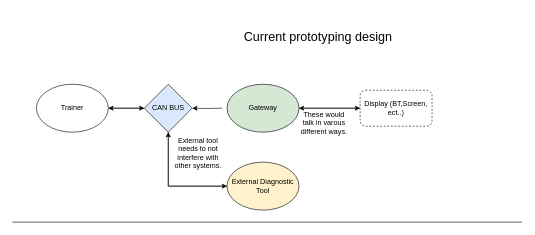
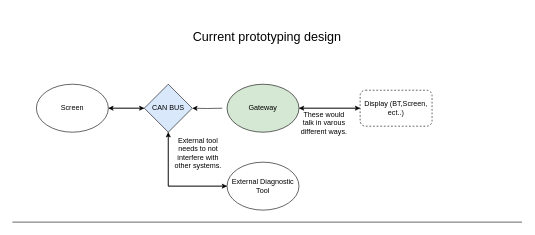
  <mxCell id="0" />
  <mxCell id="1" parent="0" />
  <mxCell id="2" style="edgeStyle=orthogonalEdgeStyle;rounded=0;orthogonalLoop=1;jettySize=auto;html=1;" edge="1" parent="1" source="3" target="12"><mxGeometry relative="1" as="geometry" /></mxCell>
- <mxCell id="3" value="Trainer" style="ellipse;whiteSpace=wrap;html=1;" vertex="1" parent="1"><mxGeometry x="60" y="140" width="120" height="80" as="geometry" /></mxCell>
+ <mxCell id="3" value="Screen" style="ellipse;whiteSpace=wrap;html=1;" vertex="1" parent="1"><mxGeometry x="60" y="140" width="120" height="80" as="geometry" /></mxCell>
  <mxCell id="4" style="edgeStyle=orthogonalEdgeStyle;rounded=0;orthogonalLoop=1;jettySize=auto;html=1;" edge="1" parent="1" target="12"><mxGeometry relative="1" as="geometry"><mxPoint x="370" y="180" as="sourcePoint" /></mxGeometry></mxCell>
  <mxCell id="5" style="edgeStyle=orthogonalEdgeStyle;rounded=0;orthogonalLoop=1;jettySize=auto;html=1;" edge="1" parent="1" source="6" target="14"><mxGeometry relative="1" as="geometry" /></mxCell>
  <mxCell id="6" value="Display (BT,Screen, ect..)" style="rounded=1;whiteSpace=wrap;html=1;dashed=1;" vertex="1" parent="1"><mxGeometry x="600" y="150" width="120" height="60" as="geometry" /></mxCell>
  <mxCell id="7" value="These would talk in varous different ways." style="text;html=1;align=center;verticalAlign=middle;whiteSpace=wrap;rounded=0;" vertex="1" parent="1"><mxGeometry x="500" y="190" width="80" height="30" as="geometry" /></mxCell>
- <mxCell id="8" value="&lt;font style=&quot;font-size: 21px;&quot;&gt;Current prototyping design&lt;/font&gt;" style="text;html=1;align=center;verticalAlign=middle;whiteSpace=wrap;rounded=0;" vertex="1" parent="1"><mxGeometry x="374" y="20" width="312" height="80" as="geometry" /></mxCell>
+ <mxCell id="8" value="&lt;font style=&quot;font-size: 21px;&quot;&gt;Current prototyping design&lt;/font&gt;" style="text;html=1;align=center;verticalAlign=middle;whiteSpace=wrap;rounded=0;" vertex="1" parent="1"><mxGeometry x="289" y="20" width="312" height="80" as="geometry" /></mxCell>
  <mxCell id="9" value="" style="endArrow=none;html=1;rounded=0;" edge="1" parent="1"><mxGeometry width="50" height="50" relative="1" as="geometry"><mxPoint y="370" as="sourcePoint" x="20" /><mxPoint x="870" y="370" as="targetPoint" /></mxGeometry></mxCell>
  <mxCell id="10" style="edgeStyle=orthogonalEdgeStyle;rounded=0;orthogonalLoop=1;jettySize=auto;html=1;" edge="1" parent="1" source="12" target="3"><mxGeometry relative="1" as="geometry" /></mxCell>
  <mxCell id="11" style="edgeStyle=orthogonalEdgeStyle;rounded=0;orthogonalLoop=1;jettySize=auto;html=1;entryX=0;entryY=0.5;entryDx=0;entryDy=0;" edge="1" parent="1" source="12" target="16"><mxGeometry relative="1" as="geometry"><Array as="points"><mxPoint x="280" y="310" /></Array></mxGeometry></mxCell>
  <mxCell id="12" value="CAN BUS" style="rhombus;whiteSpace=wrap;html=1;fillColor=#dae8fc;" vertex="1" parent="1"><mxGeometry x="240" y="140" width="80" height="80" as="geometry" /></mxCell>
  <mxCell id="13" style="edgeStyle=orthogonalEdgeStyle;rounded=0;orthogonalLoop=1;jettySize=auto;html=1;" edge="1" parent="1" source="14" target="6"><mxGeometry relative="1" as="geometry" /></mxCell>
  <mxCell id="14" value="Gateway" style="ellipse;whiteSpace=wrap;html=1;fillColor=#d5e8d4;" vertex="1" parent="1"><mxGeometry x="378" y="140" width="120" height="80" as="geometry" /></mxCell>
  <mxCell id="15" style="edgeStyle=orthogonalEdgeStyle;rounded=0;orthogonalLoop=1;jettySize=auto;html=1;entryX=0.5;entryY=1;entryDx=0;entryDy=0;" edge="1" parent="1" source="16" target="12"><mxGeometry relative="1" as="geometry" /></mxCell>
- <mxCell id="16" value="External Diagnostic Tool" style="ellipse;whiteSpace=wrap;html=1;fillColor=#fff2cc;" vertex="1" parent="1"><mxGeometry x="378" y="270" width="120" height="80" as="geometry" /></mxCell>
+ <mxCell id="16" value="External Diagnostic Tool" style="ellipse;whiteSpace=wrap;html=1;" vertex="1" parent="1"><mxGeometry x="378" y="270" width="120" height="80" as="geometry" /></mxCell>
  <mxCell id="17" value="External tool needs to not interfere with other systems." style="text;html=1;align=center;verticalAlign=middle;whiteSpace=wrap;rounded=0;" vertex="1" parent="1"><mxGeometry x="280" y="220" width="100" height="70" as="geometry" /></mxCell>
